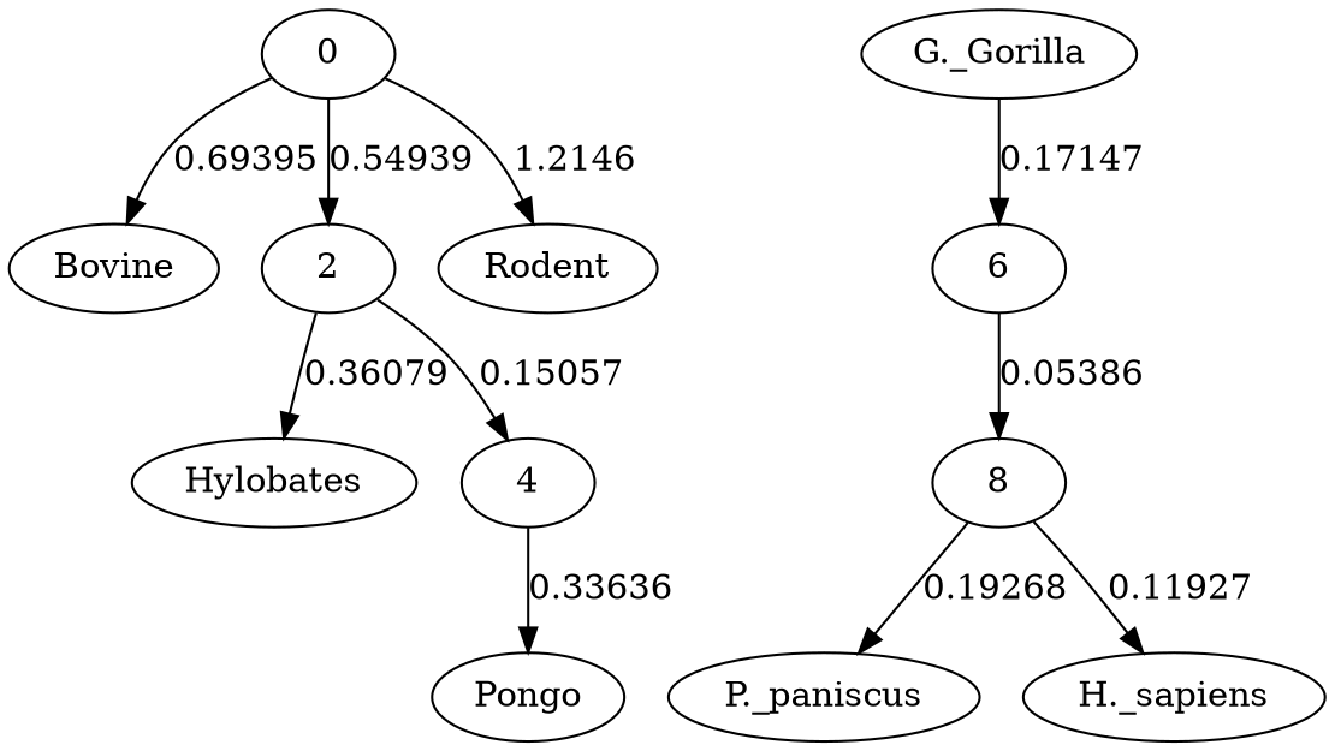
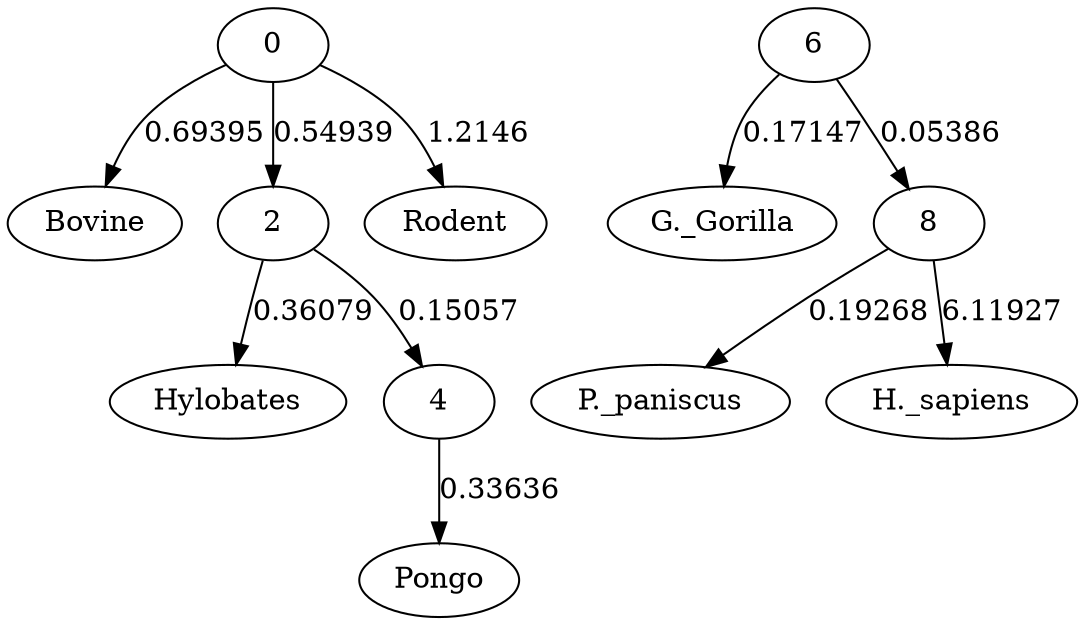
  digraph {
    n1 [label=Bovine]
    0
    2
    n4 [label=Rodent]
    n5 [label=Hylobates]
    4
    n7 [label=Pongo]
    n8 [label="G._Gorilla"]
    6
    8
    n11 [label="P._paniscus"]
    n12 [label="H._sapiens"]
    0 -> n1 [label=0.69395]
    0 -> 2 [label=0.54939]
    0 -> n4 [label=1.2146]
    2 -> n5 [label=0.36079]
    2 -> 4 [label=0.15057]
    4 -> n7 [label=0.33636]
-   n8 -> 6 [label=0.17147]
+   6 -> n8 [label=0.17147]
    6 -> 8 [label=0.05386]
    8 -> n11 [label=0.19268]
-   8 -> n12 [label=0.11927]
+   8 -> n12 [label=6.11927]
  }
